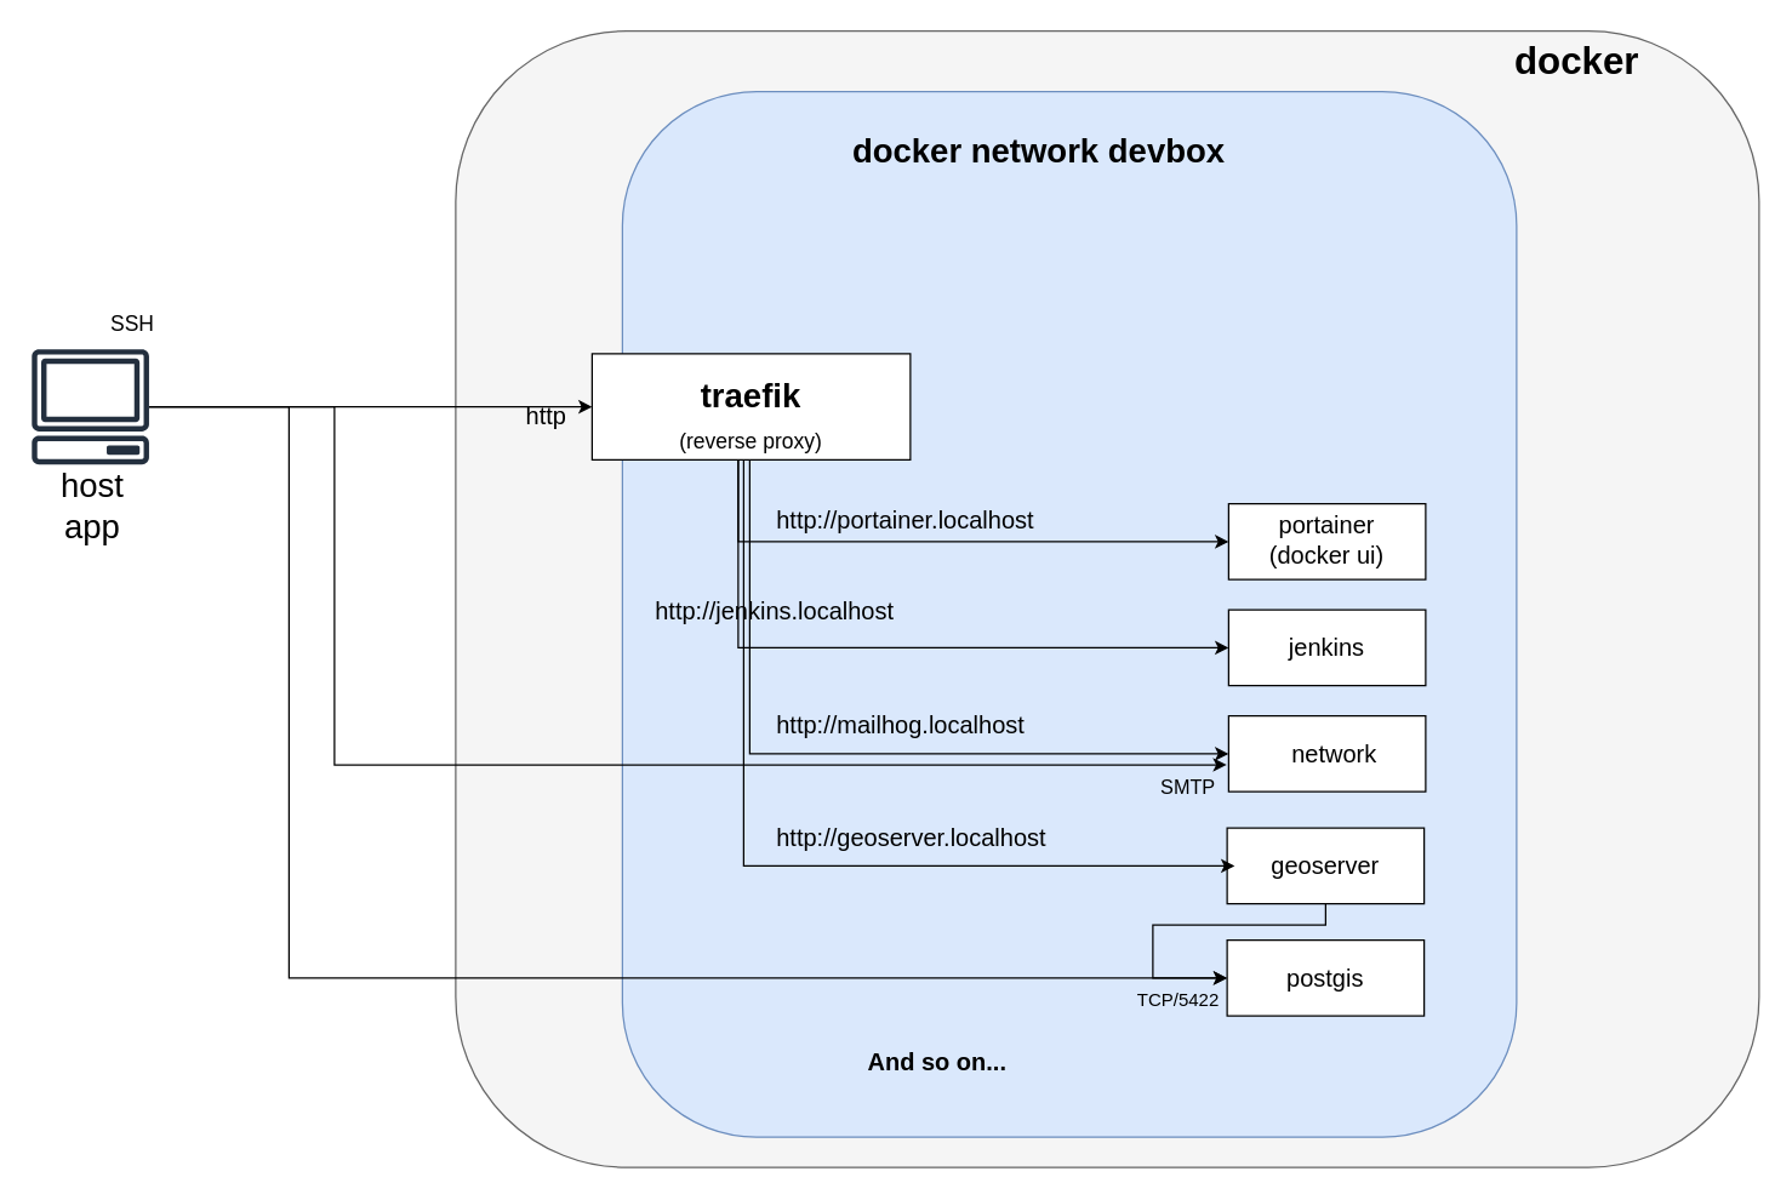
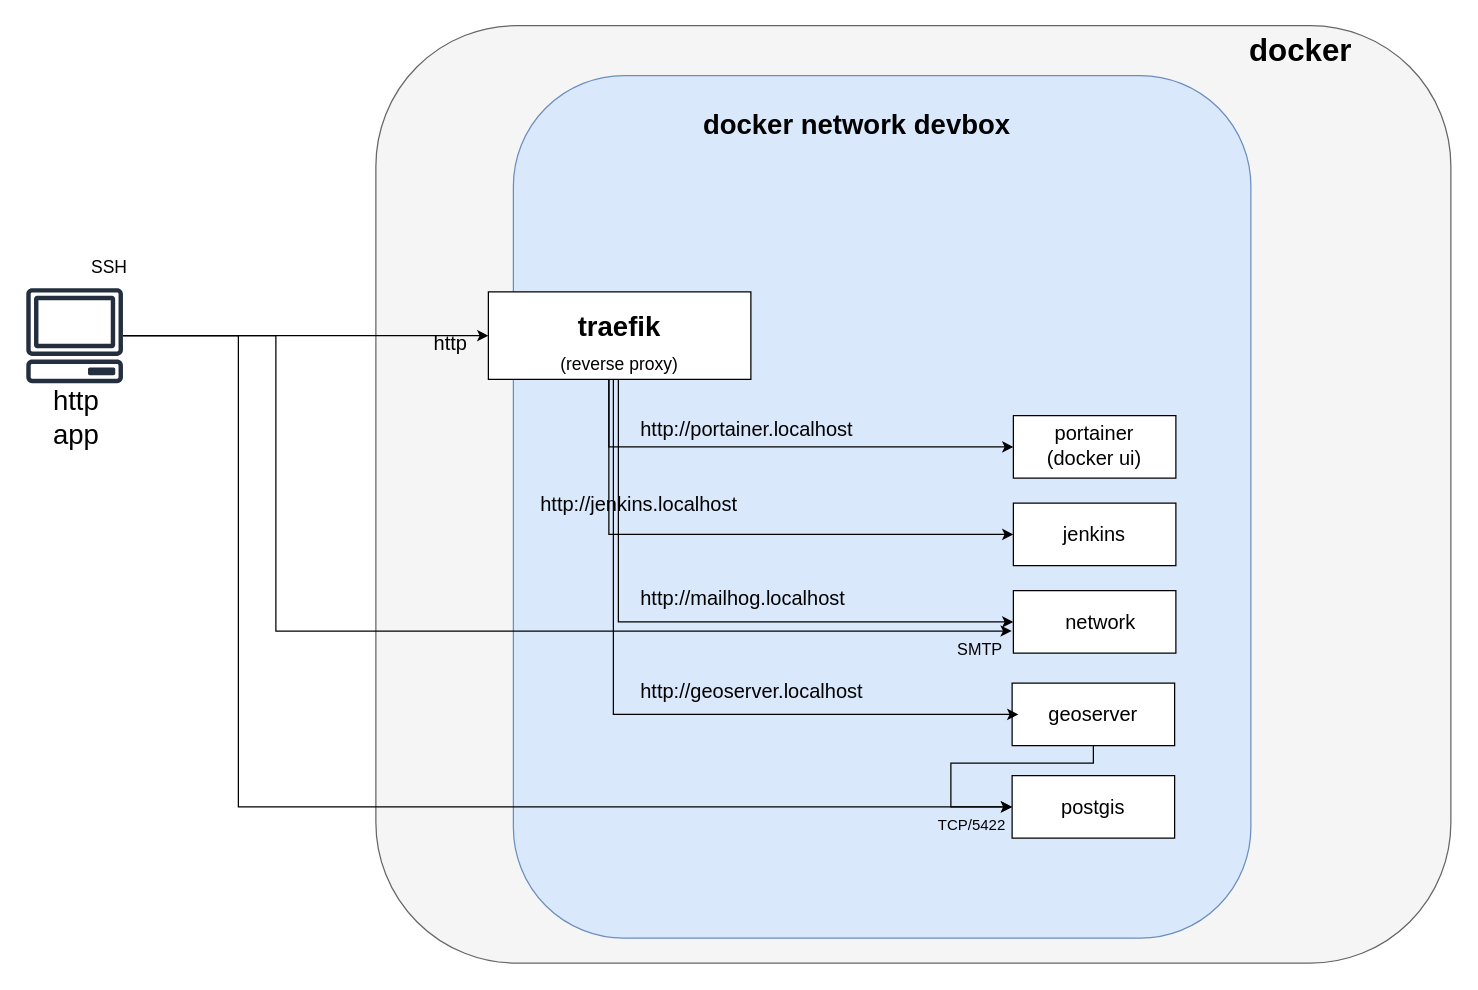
  <mxCell id="0" />
  <mxCell id="1" parent="0" />
  <mxCell id="2" value="" style="rounded=1;whiteSpace=wrap;html=1;fillColor=#f5f5f5;fontSize=22;strokeColor=#666666;fontColor=#333333;" parent="1" vertex="1"><mxGeometry x="300" y="20" width="860" height="750" as="geometry" /></mxCell>
  <mxCell id="3" value="" style="rounded=1;whiteSpace=wrap;html=1;fillColor=#dae8fc;fontSize=22;strokeColor=#6c8ebf;" parent="1" vertex="1"><mxGeometry x="410" y="60" width="590" height="690" as="geometry" /></mxCell>
  <mxCell id="4" value="&lt;div style=&quot;font-size: 22px&quot;&gt;&lt;font style=&quot;font-size: 22px&quot;&gt;&lt;b&gt;docker network devbox&lt;/b&gt;&lt;/font&gt;&lt;/div&gt;" style="text;html=1;strokeColor=none;fillColor=none;align=center;verticalAlign=middle;whiteSpace=wrap;rounded=0;fontSize=22;" parent="1" vertex="1"><mxGeometry x="460" y="80" width="450" height="40" as="geometry" /></mxCell>
  <mxCell id="5" style="edgeStyle=orthogonalEdgeStyle;rounded=0;orthogonalLoop=1;jettySize=auto;html=1;fontSize=22;entryX=-0.054;entryY=0.475;entryDx=0;entryDy=0;entryPerimeter=0;" parent="1" edge="1"><mxGeometry relative="1" as="geometry"><mxPoint x="896.963" y="177.405" as="targetPoint" /></mxGeometry></mxCell>
  <mxCell id="6" style="edgeStyle=orthogonalEdgeStyle;rounded=0;orthogonalLoop=1;jettySize=auto;html=1;entryX=0;entryY=0.5;entryDx=0;entryDy=0;fontSize=16;exitX=0.459;exitY=0.995;exitDx=0;exitDy=0;exitPerimeter=0;" parent="1" source="39" target="13" edge="1"><mxGeometry relative="1" as="geometry"><mxPoint x="490" y="315" as="sourcePoint" /></mxGeometry></mxCell>
  <mxCell id="7" style="edgeStyle=orthogonalEdgeStyle;rounded=0;orthogonalLoop=1;jettySize=auto;html=1;entryX=0;entryY=0.5;entryDx=0;entryDy=0;exitX=0.459;exitY=1.002;exitDx=0;exitDy=0;fontSize=16;exitPerimeter=0;" parent="1" source="39" target="15" edge="1"><mxGeometry relative="1" as="geometry"><mxPoint x="490" y="315" as="sourcePoint" /></mxGeometry></mxCell>
  <mxCell id="8" style="edgeStyle=orthogonalEdgeStyle;rounded=0;orthogonalLoop=1;jettySize=auto;html=1;entryX=0;entryY=0.5;entryDx=0;entryDy=0;exitX=0.449;exitY=0.998;exitDx=0;exitDy=0;fontSize=16;exitPerimeter=0;" parent="1" source="39" target="26" edge="1"><mxGeometry relative="1" as="geometry"><mxPoint x="490" y="315" as="sourcePoint" /><Array as="points"><mxPoint x="494" y="497" /></Array></mxGeometry></mxCell>
  <mxCell id="9" value="&lt;font style=&quot;font-size: 16px&quot;&gt;http&lt;/font&gt;" style="text;html=1;strokeColor=none;fillColor=none;align=center;verticalAlign=middle;whiteSpace=wrap;rounded=0;fontSize=22;" parent="1" vertex="1"><mxGeometry x="340" y="260" width="40" height="26" as="geometry" /></mxCell>
  <mxCell id="10" value="http://portainer.localhost" style="text;html=1;strokeColor=none;fillColor=none;align=left;verticalAlign=middle;whiteSpace=wrap;rounded=0;fontSize=16;" parent="1" vertex="1"><mxGeometry x="510" y="330" width="280" height="26" as="geometry" /></mxCell>
  <mxCell id="11" value="http://jenkins.localhost" style="text;html=1;strokeColor=none;fillColor=none;align=left;verticalAlign=middle;whiteSpace=wrap;rounded=0;fontSize=16;" parent="1" vertex="1"><mxGeometry x="430" y="390" width="215" height="26" as="geometry" /></mxCell>
  <mxCell id="12" value="http://mailhog.localhost" style="text;html=1;strokeColor=none;fillColor=none;align=left;verticalAlign=middle;whiteSpace=wrap;rounded=0;fontSize=16;" parent="1" vertex="1"><mxGeometry x="510" y="465" width="280" height="26" as="geometry" /></mxCell>
  <mxCell id="13" value="" style="rounded=0;whiteSpace=wrap;html=1;fontSize=16;" parent="1" vertex="1"><mxGeometry x="810" y="332" width="130" height="50" as="geometry" /></mxCell>
  <mxCell id="14" value="&lt;div style=&quot;font-size: 16px;&quot;&gt;portainer&lt;/div&gt;&lt;div style=&quot;font-size: 16px;&quot;&gt;(docker ui)&lt;br style=&quot;font-size: 16px;&quot;&gt;&lt;/div&gt;" style="text;html=1;strokeColor=none;fillColor=none;align=center;verticalAlign=middle;whiteSpace=wrap;rounded=0;fontSize=16;" parent="1" vertex="1"><mxGeometry x="790" y="330" width="170" height="52" as="geometry" /></mxCell>
  <mxCell id="15" value="" style="rounded=0;whiteSpace=wrap;html=1;fontSize=16;" parent="1" vertex="1"><mxGeometry x="810" y="402" width="130" height="50" as="geometry" /></mxCell>
  <mxCell id="16" value="jenkins" style="text;html=1;strokeColor=none;fillColor=none;align=center;verticalAlign=middle;whiteSpace=wrap;rounded=0;fontSize=16;" parent="1" vertex="1"><mxGeometry x="820" y="412" width="110" height="30" as="geometry" /></mxCell>
- <mxCell id="17" value="&lt;b&gt;And so on...&lt;/b&gt;" style="text;html=1;strokeColor=none;fillColor=none;align=center;verticalAlign=middle;whiteSpace=wrap;rounded=0;fontSize=16;" parent="1" vertex="1"><mxGeometry x="547.5" y="690" width="140" height="20" as="geometry" /></mxCell>
  <mxCell id="18" style="edgeStyle=orthogonalEdgeStyle;rounded=0;orthogonalLoop=1;jettySize=auto;html=1;entryX=0;entryY=0.5;entryDx=0;entryDy=0;" parent="1" source="21" target="29" edge="1"><mxGeometry relative="1" as="geometry"><Array as="points"><mxPoint x="190" y="268" /><mxPoint x="190" y="645" /></Array></mxGeometry></mxCell>
  <mxCell id="19" style="edgeStyle=orthogonalEdgeStyle;rounded=0;orthogonalLoop=1;jettySize=auto;html=1;entryX=0;entryY=0.5;entryDx=0;entryDy=0;" parent="1" source="21" target="39" edge="1"><mxGeometry relative="1" as="geometry"><mxPoint x="393" y="269" as="targetPoint" /></mxGeometry></mxCell>
  <mxCell id="20" style="edgeStyle=orthogonalEdgeStyle;rounded=0;orthogonalLoop=1;jettySize=auto;html=1;entryX=-0.01;entryY=0.646;entryDx=0;entryDy=0;entryPerimeter=0;" parent="1" source="21" target="26" edge="1"><mxGeometry relative="1" as="geometry"><Array as="points"><mxPoint x="220" y="268" /><mxPoint x="220" y="504" /></Array></mxGeometry></mxCell>
  <mxCell id="21" value="" style="outlineConnect=0;fontColor=#232F3E;gradientColor=none;fillColor=#232F3E;strokeColor=none;dashed=0;verticalLabelPosition=bottom;verticalAlign=top;align=center;html=1;fontSize=12;fontStyle=0;aspect=fixed;pointerEvents=1;shape=mxgraph.aws4.client;" parent="1" vertex="1"><mxGeometry x="20" y="230" width="78" height="76" as="geometry" /></mxCell>
- <mxCell id="22" value="host app" style="text;html=1;strokeColor=none;fillColor=none;align=center;verticalAlign=middle;whiteSpace=wrap;rounded=0;fontSize=22;" parent="1" vertex="1"><mxGeometry x="40" y="321" width="41" height="26" as="geometry" /></mxCell>
+ <mxCell id="22" value="http app" style="text;html=1;strokeColor=none;fillColor=none;align=center;verticalAlign=middle;whiteSpace=wrap;rounded=0;fontSize=22;" parent="1" vertex="1"><mxGeometry x="40" y="321" width="41" height="26" as="geometry" /></mxCell>
  <mxCell id="23" value="&lt;b&gt;&lt;font style=&quot;font-size: 25px&quot;&gt;docker&lt;/font&gt;&lt;/b&gt;" style="text;html=1;strokeColor=none;fillColor=none;align=center;verticalAlign=middle;whiteSpace=wrap;rounded=0;fontSize=22;" parent="1" vertex="1"><mxGeometry x="920" y="20" width="240" height="40" as="geometry" /></mxCell>
  <mxCell id="24" value="&lt;font style=&quot;font-size: 13px&quot;&gt;SMTP&lt;/font&gt;" style="text;html=1;strokeColor=none;fillColor=none;align=center;verticalAlign=middle;whiteSpace=wrap;rounded=0;fontSize=22;" parent="1" vertex="1"><mxGeometry x="762" y="512" width="43" height="10" as="geometry" /></mxCell>
  <mxCell id="25" value="" style="group" parent="1" vertex="1" connectable="0"><mxGeometry x="805" y="472" width="140" height="50" as="geometry" /></mxCell>
  <mxCell id="26" value="" style="rounded=0;whiteSpace=wrap;html=1;fontSize=16;" parent="25" vertex="1"><mxGeometry x="5" width="130" height="50" as="geometry" /></mxCell>
  <mxCell id="27" value="network" style="text;html=1;strokeColor=none;fillColor=none;align=center;verticalAlign=middle;whiteSpace=wrap;rounded=0;fontSize=16;" parent="25" vertex="1"><mxGeometry x="10" y="10" width="130" height="30" as="geometry" /></mxCell>
  <mxCell id="28" value="" style="group" parent="1" vertex="1" connectable="0"><mxGeometry x="804" y="620" width="140" height="50" as="geometry" /></mxCell>
  <mxCell id="29" value="" style="rounded=0;whiteSpace=wrap;html=1;fontSize=16;" parent="28" vertex="1"><mxGeometry x="5" width="130" height="50" as="geometry" /></mxCell>
  <mxCell id="30" value="postgis" style="text;html=1;strokeColor=none;fillColor=none;align=center;verticalAlign=middle;whiteSpace=wrap;rounded=0;fontSize=16;" parent="28" vertex="1"><mxGeometry x="10" y="10" width="120" height="30" as="geometry" /></mxCell>
  <mxCell id="31" value="" style="group" parent="1" vertex="1" connectable="0"><mxGeometry x="804" y="550" width="140" height="50" as="geometry" /></mxCell>
  <mxCell id="32" value="" style="rounded=0;whiteSpace=wrap;html=1;fontSize=16;" parent="31" vertex="1"><mxGeometry x="5" y="-4" width="130" height="50" as="geometry" /></mxCell>
  <mxCell id="33" value="geoserver" style="text;html=1;strokeColor=none;fillColor=none;align=center;verticalAlign=middle;whiteSpace=wrap;rounded=0;fontSize=16;" parent="31" vertex="1"><mxGeometry x="10" y="6" width="120" height="30" as="geometry" /></mxCell>
  <mxCell id="34" value="&lt;font style=&quot;font-size: 12px&quot;&gt;TCP/5422&lt;/font&gt;" style="text;html=1;strokeColor=none;fillColor=none;align=center;verticalAlign=middle;whiteSpace=wrap;rounded=0;" parent="1" vertex="1"><mxGeometry x="750" y="650" width="54" height="20" as="geometry" /></mxCell>
  <mxCell id="35" style="edgeStyle=orthogonalEdgeStyle;rounded=0;orthogonalLoop=1;jettySize=auto;html=1;exitX=0.5;exitY=1;exitDx=0;exitDy=0;entryX=0;entryY=0.5;entryDx=0;entryDy=0;" parent="1" source="32" target="29" edge="1"><mxGeometry relative="1" as="geometry"><mxPoint x="800" y="645" as="targetPoint" /><Array as="points"><mxPoint x="874" y="610" /><mxPoint x="760" y="610" /><mxPoint x="760" y="645" /></Array></mxGeometry></mxCell>
  <mxCell id="36" value="http://geoserver.localhost" style="text;html=1;strokeColor=none;fillColor=none;align=left;verticalAlign=middle;whiteSpace=wrap;rounded=0;fontSize=16;" parent="1" vertex="1"><mxGeometry x="510" y="539" width="250" height="26" as="geometry" /></mxCell>
  <mxCell id="37" value="" style="group" parent="1" vertex="1" connectable="0"><mxGeometry x="390" y="197" width="210" height="110" as="geometry" /></mxCell>
  <mxCell id="38" value="" style="group;fontSize=22;" parent="37" vertex="1" connectable="0"><mxGeometry width="210" height="110" as="geometry" /></mxCell>
  <mxCell id="39" value="" style="rounded=0;whiteSpace=wrap;html=1;fontSize=22;" parent="38" vertex="1"><mxGeometry y="36" width="210" height="70" as="geometry" /></mxCell>
  <mxCell id="40" value="&lt;div&gt;&lt;b&gt;traefik&lt;/b&gt;&lt;/div&gt;&lt;div&gt;&lt;font style=&quot;font-size: 14px&quot;&gt;(reverse proxy)&lt;/font&gt;&lt;br&gt;&lt;/div&gt;" style="text;html=1;strokeColor=none;fillColor=none;align=center;verticalAlign=middle;whiteSpace=wrap;rounded=0;fontSize=22;" parent="38" vertex="1"><mxGeometry x="10" y="55.5" width="190" height="44.5" as="geometry" /></mxCell>
  <mxCell id="41" style="edgeStyle=orthogonalEdgeStyle;rounded=0;orthogonalLoop=1;jettySize=auto;html=1;entryX=0;entryY=0.5;entryDx=0;entryDy=0;" parent="1" source="39" target="33" edge="1"><mxGeometry relative="1" as="geometry"><Array as="points"><mxPoint x="490" y="571" /></Array></mxGeometry></mxCell>
  <mxCell id="42" value="&lt;font style=&quot;font-size: 14px&quot;&gt;SSH&lt;/font&gt;" style="text;html=1;strokeColor=none;fillColor=none;align=center;verticalAlign=middle;whiteSpace=wrap;rounded=0;fontSize=22;" parent="1" vertex="1"><mxGeometry x="67" y="198" width="40" height="26" as="geometry" /></mxCell>
